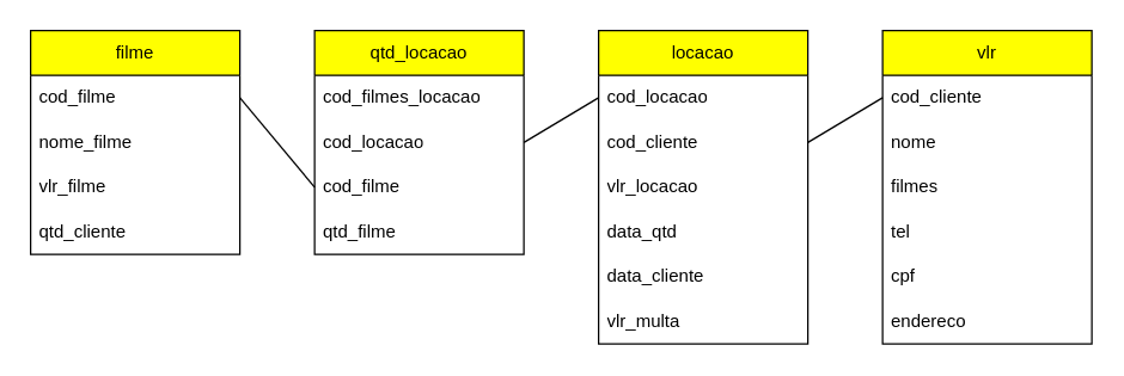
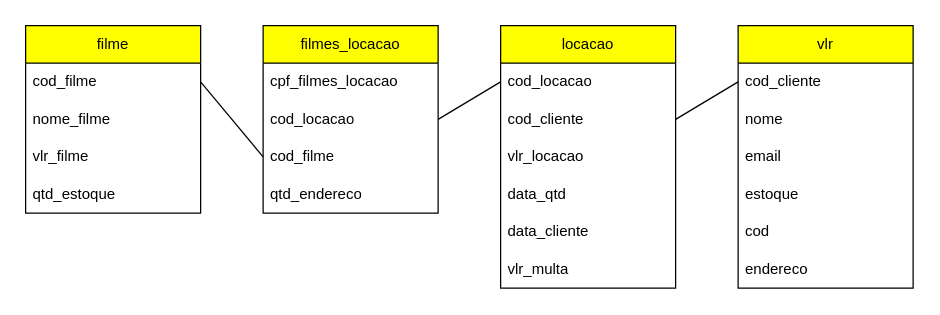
  <mxCell id="0" />
  <mxCell id="1" parent="0" />
  <mxCell id="2" value="locacao" style="swimlane;fontStyle=0;childLayout=stackLayout;horizontal=1;startSize=30;horizontalStack=0;resizeParent=1;resizeParentMax=0;resizeLast=0;collapsible=1;marginBottom=0;whiteSpace=wrap;html=1;fillColor=#FFFF00;" parent="1" vertex="1"><mxGeometry x="400" y="20" width="140" height="210" as="geometry" /></mxCell>
  <mxCell id="3" value="cod_locacao" style="text;strokeColor=none;fillColor=none;align=left;verticalAlign=middle;spacingLeft=4;spacingRight=4;overflow=hidden;points=[[0,0.5],[1,0.5]];portConstraint=eastwest;rotatable=0;whiteSpace=wrap;html=1;" parent="2" vertex="1"><mxGeometry y="30" width="140" height="30" as="geometry" /></mxCell>
  <mxCell id="4" value="cod_cliente" style="text;strokeColor=none;fillColor=none;align=left;verticalAlign=middle;spacingLeft=4;spacingRight=4;overflow=hidden;points=[[0,0.5],[1,0.5]];portConstraint=eastwest;rotatable=0;whiteSpace=wrap;html=1;" parent="2" vertex="1"><mxGeometry y="60" width="140" height="30" as="geometry" /></mxCell>
  <mxCell id="5" value="vlr_locacao" style="text;strokeColor=none;fillColor=none;align=left;verticalAlign=middle;spacingLeft=4;spacingRight=4;overflow=hidden;points=[[0,0.5],[1,0.5]];portConstraint=eastwest;rotatable=0;whiteSpace=wrap;html=1;" parent="2" vertex="1"><mxGeometry y="90" width="140" height="30" as="geometry" /></mxCell>
  <mxCell id="6" value="data_qtd" style="text;strokeColor=none;fillColor=none;align=left;verticalAlign=middle;spacingLeft=4;spacingRight=4;overflow=hidden;points=[[0,0.5],[1,0.5]];portConstraint=eastwest;rotatable=0;whiteSpace=wrap;html=1;" parent="2" vertex="1"><mxGeometry y="120" width="140" height="30" as="geometry" /></mxCell>
  <mxCell id="7" value="data_cliente" style="text;strokeColor=none;fillColor=none;align=left;verticalAlign=middle;spacingLeft=4;spacingRight=4;overflow=hidden;points=[[0,0.5],[1,0.5]];portConstraint=eastwest;rotatable=0;whiteSpace=wrap;html=1;" parent="2" vertex="1"><mxGeometry y="150" width="140" height="30" as="geometry" /></mxCell>
  <mxCell id="8" value="vlr_multa" style="text;strokeColor=none;fillColor=none;align=left;verticalAlign=middle;spacingLeft=4;spacingRight=4;overflow=hidden;points=[[0,0.5],[1,0.5]];portConstraint=eastwest;rotatable=0;whiteSpace=wrap;html=1;" parent="2" vertex="1"><mxGeometry y="180" width="140" height="30" as="geometry" /></mxCell>
  <mxCell id="9" value="filme" style="swimlane;fontStyle=0;childLayout=stackLayout;horizontal=1;startSize=30;horizontalStack=0;resizeParent=1;resizeParentMax=0;resizeLast=0;collapsible=1;marginBottom=0;whiteSpace=wrap;html=1;fillColor=#FFFF00;" parent="1" vertex="1"><mxGeometry x="20" y="20" width="140" height="150" as="geometry" /></mxCell>
  <mxCell id="10" value="cod_filme" style="text;strokeColor=none;fillColor=none;align=left;verticalAlign=middle;spacingLeft=4;spacingRight=4;overflow=hidden;points=[[0,0.5],[1,0.5]];portConstraint=eastwest;rotatable=0;whiteSpace=wrap;html=1;" parent="9" vertex="1"><mxGeometry y="30" width="140" height="30" as="geometry" /></mxCell>
  <mxCell id="11" value="nome_filme" style="text;strokeColor=none;fillColor=none;align=left;verticalAlign=middle;spacingLeft=4;spacingRight=4;overflow=hidden;points=[[0,0.5],[1,0.5]];portConstraint=eastwest;rotatable=0;whiteSpace=wrap;html=1;" parent="9" vertex="1"><mxGeometry y="60" width="140" height="30" as="geometry" /></mxCell>
  <mxCell id="12" value="vlr_filme" style="text;strokeColor=none;fillColor=none;align=left;verticalAlign=middle;spacingLeft=4;spacingRight=4;overflow=hidden;points=[[0,0.5],[1,0.5]];portConstraint=eastwest;rotatable=0;whiteSpace=wrap;html=1;" parent="9" vertex="1"><mxGeometry y="90" width="140" height="30" as="geometry" /></mxCell>
- <mxCell id="13" value="qtd_cliente" style="text;strokeColor=none;fillColor=none;align=left;verticalAlign=middle;spacingLeft=4;spacingRight=4;overflow=hidden;points=[[0,0.5],[1,0.5]];portConstraint=eastwest;rotatable=0;whiteSpace=wrap;html=1;" parent="9" vertex="1"><mxGeometry y="120" width="140" height="30" as="geometry" /></mxCell>
+ <mxCell id="13" value="qtd_estoque" style="text;strokeColor=none;fillColor=none;align=left;verticalAlign=middle;spacingLeft=4;spacingRight=4;overflow=hidden;points=[[0,0.5],[1,0.5]];portConstraint=eastwest;rotatable=0;whiteSpace=wrap;html=1;" parent="9" vertex="1"><mxGeometry y="120" width="140" height="30" as="geometry" /></mxCell>
  <mxCell id="14" value="vlr" style="swimlane;fontStyle=0;childLayout=stackLayout;horizontal=1;startSize=30;horizontalStack=0;resizeParent=1;resizeParentMax=0;resizeLast=0;collapsible=1;marginBottom=0;whiteSpace=wrap;html=1;fillColor=#FFFF00;" parent="1" vertex="1"><mxGeometry x="590" y="20" width="140" height="210" as="geometry" /></mxCell>
  <mxCell id="15" value="cod_cliente" style="text;strokeColor=none;fillColor=none;align=left;verticalAlign=middle;spacingLeft=4;spacingRight=4;overflow=hidden;points=[[0,0.5],[1,0.5]];portConstraint=eastwest;rotatable=0;whiteSpace=wrap;html=1;" parent="14" vertex="1"><mxGeometry y="30" width="140" height="30" as="geometry" /></mxCell>
  <mxCell id="16" value="nome" style="text;strokeColor=none;fillColor=none;align=left;verticalAlign=middle;spacingLeft=4;spacingRight=4;overflow=hidden;points=[[0,0.5],[1,0.5]];portConstraint=eastwest;rotatable=0;whiteSpace=wrap;html=1;" parent="14" vertex="1"><mxGeometry y="60" width="140" height="30" as="geometry" /></mxCell>
- <mxCell id="17" value="filmes" style="text;strokeColor=none;fillColor=none;align=left;verticalAlign=middle;spacingLeft=4;spacingRight=4;overflow=hidden;points=[[0,0.5],[1,0.5]];portConstraint=eastwest;rotatable=0;whiteSpace=wrap;html=1;" parent="14" vertex="1"><mxGeometry y="90" width="140" height="30" as="geometry" /></mxCell>
- <mxCell id="18" value="tel" style="text;strokeColor=none;fillColor=none;align=left;verticalAlign=middle;spacingLeft=4;spacingRight=4;overflow=hidden;points=[[0,0.5],[1,0.5]];portConstraint=eastwest;rotatable=0;whiteSpace=wrap;html=1;" parent="14" vertex="1"><mxGeometry y="120" width="140" height="30" as="geometry" /></mxCell>
- <mxCell id="19" value="cpf" style="text;strokeColor=none;fillColor=none;align=left;verticalAlign=middle;spacingLeft=4;spacingRight=4;overflow=hidden;points=[[0,0.5],[1,0.5]];portConstraint=eastwest;rotatable=0;whiteSpace=wrap;html=1;" parent="14" vertex="1"><mxGeometry y="150" width="140" height="30" as="geometry" /></mxCell>
+ <mxCell id="17" value="email" style="text;strokeColor=none;fillColor=none;align=left;verticalAlign=middle;spacingLeft=4;spacingRight=4;overflow=hidden;points=[[0,0.5],[1,0.5]];portConstraint=eastwest;rotatable=0;whiteSpace=wrap;html=1;" parent="14" vertex="1"><mxGeometry y="90" width="140" height="30" as="geometry" /></mxCell>
+ <mxCell id="18" value="estoque" style="text;strokeColor=none;fillColor=none;align=left;verticalAlign=middle;spacingLeft=4;spacingRight=4;overflow=hidden;points=[[0,0.5],[1,0.5]];portConstraint=eastwest;rotatable=0;whiteSpace=wrap;html=1;" parent="14" vertex="1"><mxGeometry y="120" width="140" height="30" as="geometry" /></mxCell>
+ <mxCell id="19" value="cod" style="text;strokeColor=none;fillColor=none;align=left;verticalAlign=middle;spacingLeft=4;spacingRight=4;overflow=hidden;points=[[0,0.5],[1,0.5]];portConstraint=eastwest;rotatable=0;whiteSpace=wrap;html=1;" parent="14" vertex="1"><mxGeometry y="150" width="140" height="30" as="geometry" /></mxCell>
  <mxCell id="20" value="endereco" style="text;strokeColor=none;fillColor=none;align=left;verticalAlign=middle;spacingLeft=4;spacingRight=4;overflow=hidden;points=[[0,0.5],[1,0.5]];portConstraint=eastwest;rotatable=0;whiteSpace=wrap;html=1;" parent="14" vertex="1"><mxGeometry y="180" width="140" height="30" as="geometry" /></mxCell>
- <mxCell id="21" value="qtd_locacao" style="swimlane;fontStyle=0;childLayout=stackLayout;horizontal=1;startSize=30;horizontalStack=0;resizeParent=1;resizeParentMax=0;resizeLast=0;collapsible=1;marginBottom=0;whiteSpace=wrap;html=1;fillColor=#FFFF00;" parent="1" vertex="1"><mxGeometry x="210" y="20" width="140" height="150" as="geometry" /></mxCell>
- <mxCell id="22" value="cod_filmes_locacao" style="text;strokeColor=none;fillColor=none;align=left;verticalAlign=middle;spacingLeft=4;spacingRight=4;overflow=hidden;points=[[0,0.5],[1,0.5]];portConstraint=eastwest;rotatable=0;whiteSpace=wrap;html=1;" parent="21" vertex="1"><mxGeometry y="30" width="140" height="30" as="geometry" /></mxCell>
+ <mxCell id="21" value="filmes_locacao" style="swimlane;fontStyle=0;childLayout=stackLayout;horizontal=1;startSize=30;horizontalStack=0;resizeParent=1;resizeParentMax=0;resizeLast=0;collapsible=1;marginBottom=0;whiteSpace=wrap;html=1;fillColor=#FFFF00;" parent="1" vertex="1"><mxGeometry x="210" y="20" width="140" height="150" as="geometry" /></mxCell>
+ <mxCell id="22" value="cpf_filmes_locacao" style="text;strokeColor=none;fillColor=none;align=left;verticalAlign=middle;spacingLeft=4;spacingRight=4;overflow=hidden;points=[[0,0.5],[1,0.5]];portConstraint=eastwest;rotatable=0;whiteSpace=wrap;html=1;" parent="21" vertex="1"><mxGeometry y="30" width="140" height="30" as="geometry" /></mxCell>
  <mxCell id="23" value="cod_locacao" style="text;strokeColor=none;fillColor=none;align=left;verticalAlign=middle;spacingLeft=4;spacingRight=4;overflow=hidden;points=[[0,0.5],[1,0.5]];portConstraint=eastwest;rotatable=0;whiteSpace=wrap;html=1;" parent="21" vertex="1"><mxGeometry y="60" width="140" height="30" as="geometry" /></mxCell>
  <mxCell id="24" value="cod_filme" style="text;strokeColor=none;fillColor=none;align=left;verticalAlign=middle;spacingLeft=4;spacingRight=4;overflow=hidden;points=[[0,0.5],[1,0.5]];portConstraint=eastwest;rotatable=0;whiteSpace=wrap;html=1;" parent="21" vertex="1"><mxGeometry y="90" width="140" height="30" as="geometry" /></mxCell>
- <mxCell id="25" value="qtd_filme" style="text;strokeColor=none;fillColor=none;align=left;verticalAlign=middle;spacingLeft=4;spacingRight=4;overflow=hidden;points=[[0,0.5],[1,0.5]];portConstraint=eastwest;rotatable=0;whiteSpace=wrap;html=1;" parent="21" vertex="1"><mxGeometry y="120" width="140" height="30" as="geometry" /></mxCell>
+ <mxCell id="25" value="qtd_endereco" style="text;strokeColor=none;fillColor=none;align=left;verticalAlign=middle;spacingLeft=4;spacingRight=4;overflow=hidden;points=[[0,0.5],[1,0.5]];portConstraint=eastwest;rotatable=0;whiteSpace=wrap;html=1;" parent="21" vertex="1"><mxGeometry y="120" width="140" height="30" as="geometry" /></mxCell>
  <mxCell id="26" value="" style="endArrow=none;html=1;rounded=0;entryX=0;entryY=0.5;entryDx=0;entryDy=0;exitX=1;exitY=0.5;exitDx=0;exitDy=0;" parent="1" source="23" target="3" edge="1"><mxGeometry width="50" height="50" relative="1" as="geometry"><mxPoint x="290" y="270" as="sourcePoint" /><mxPoint x="470" y="160" as="targetPoint" /></mxGeometry></mxCell>
  <mxCell id="27" value="" style="endArrow=none;html=1;rounded=0;entryX=1;entryY=0.5;entryDx=0;entryDy=0;exitX=0;exitY=0.5;exitDx=0;exitDy=0;" parent="1" source="24" target="10" edge="1"><mxGeometry width="50" height="50" relative="1" as="geometry"><mxPoint x="330" y="175" as="sourcePoint" /><mxPoint x="360" y="145" as="targetPoint" /></mxGeometry></mxCell>
  <mxCell id="28" value="" style="endArrow=none;html=1;rounded=0;entryX=0;entryY=0.5;entryDx=0;entryDy=0;exitX=1;exitY=0.5;exitDx=0;exitDy=0;" parent="1" source="4" target="15" edge="1"><mxGeometry width="50" height="50" relative="1" as="geometry"><mxPoint x="330" y="175" as="sourcePoint" /><mxPoint x="360" y="145" as="targetPoint" /></mxGeometry></mxCell>
